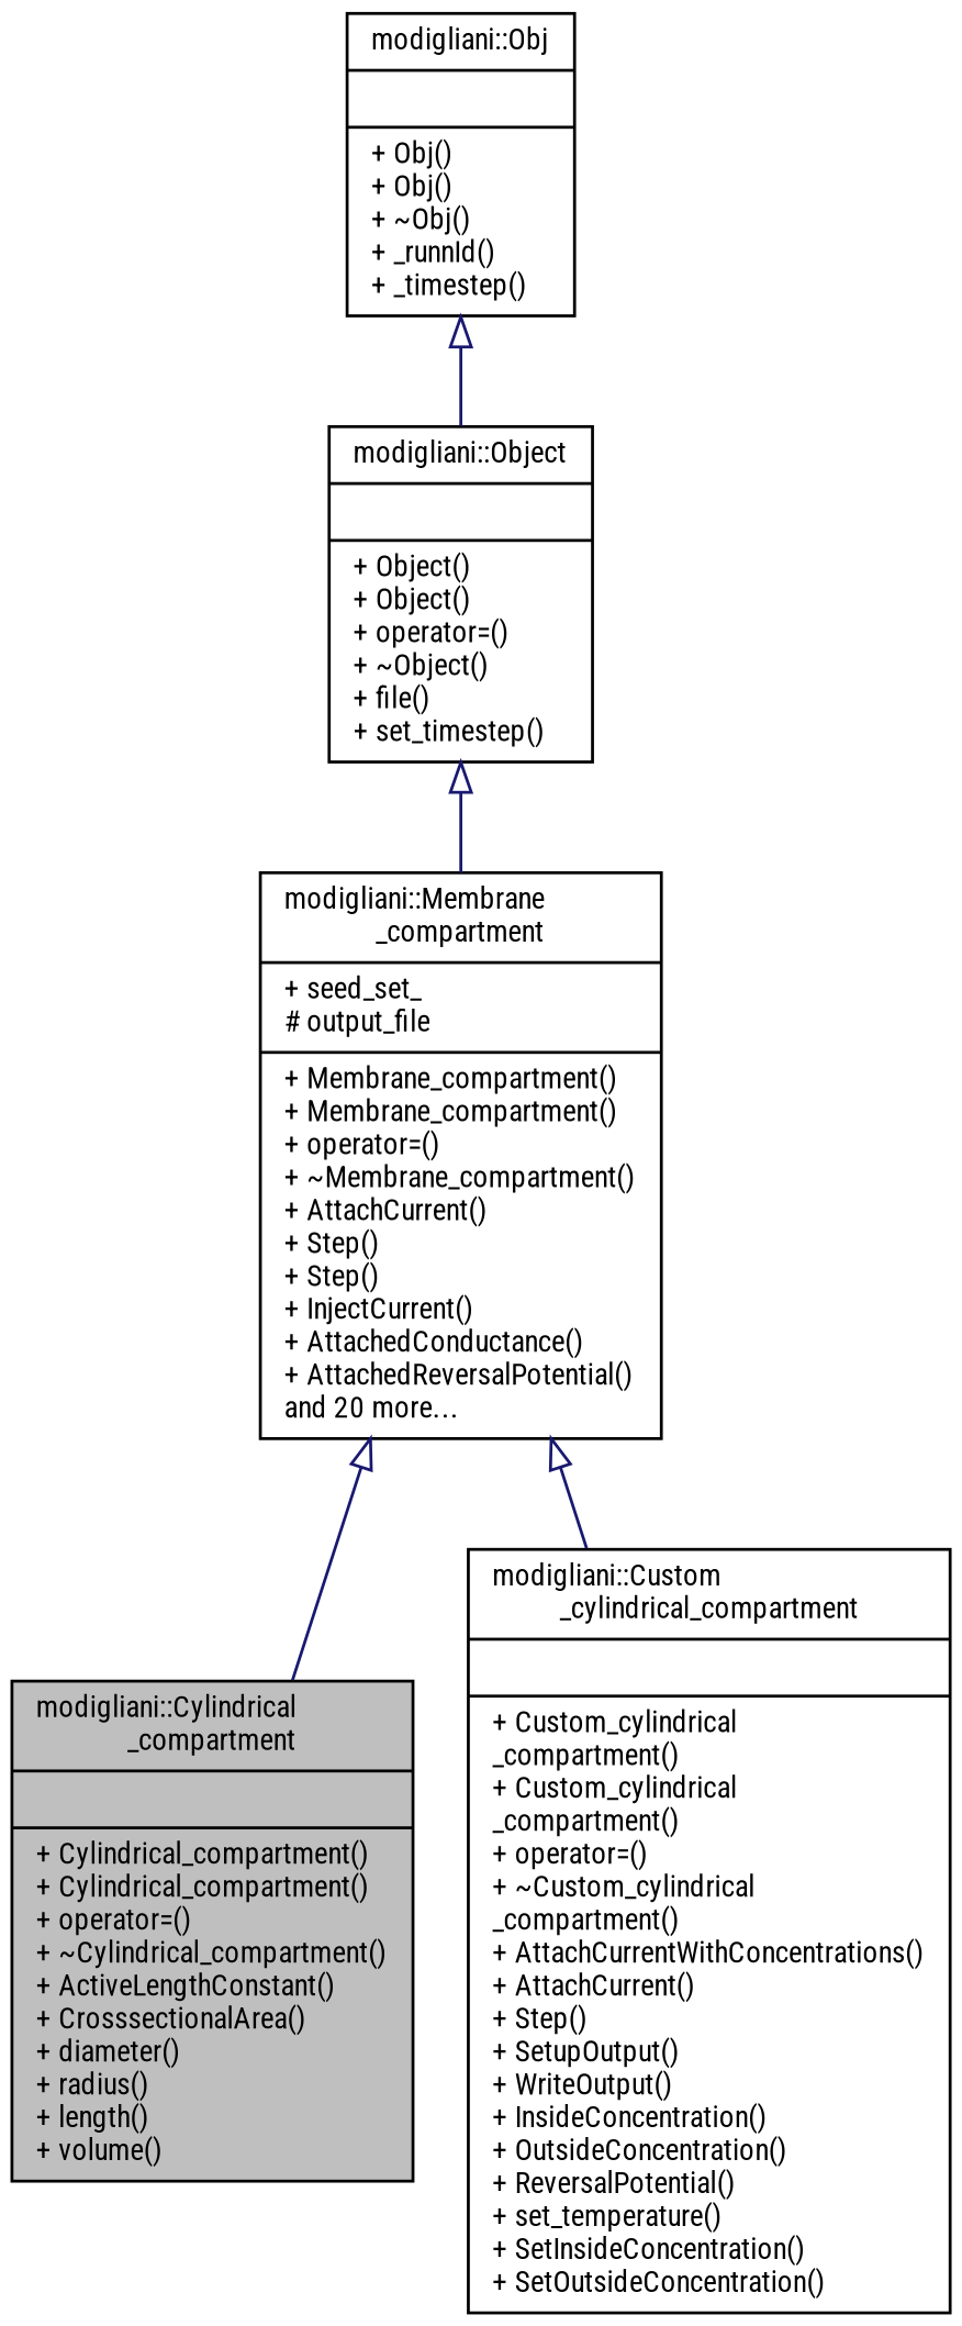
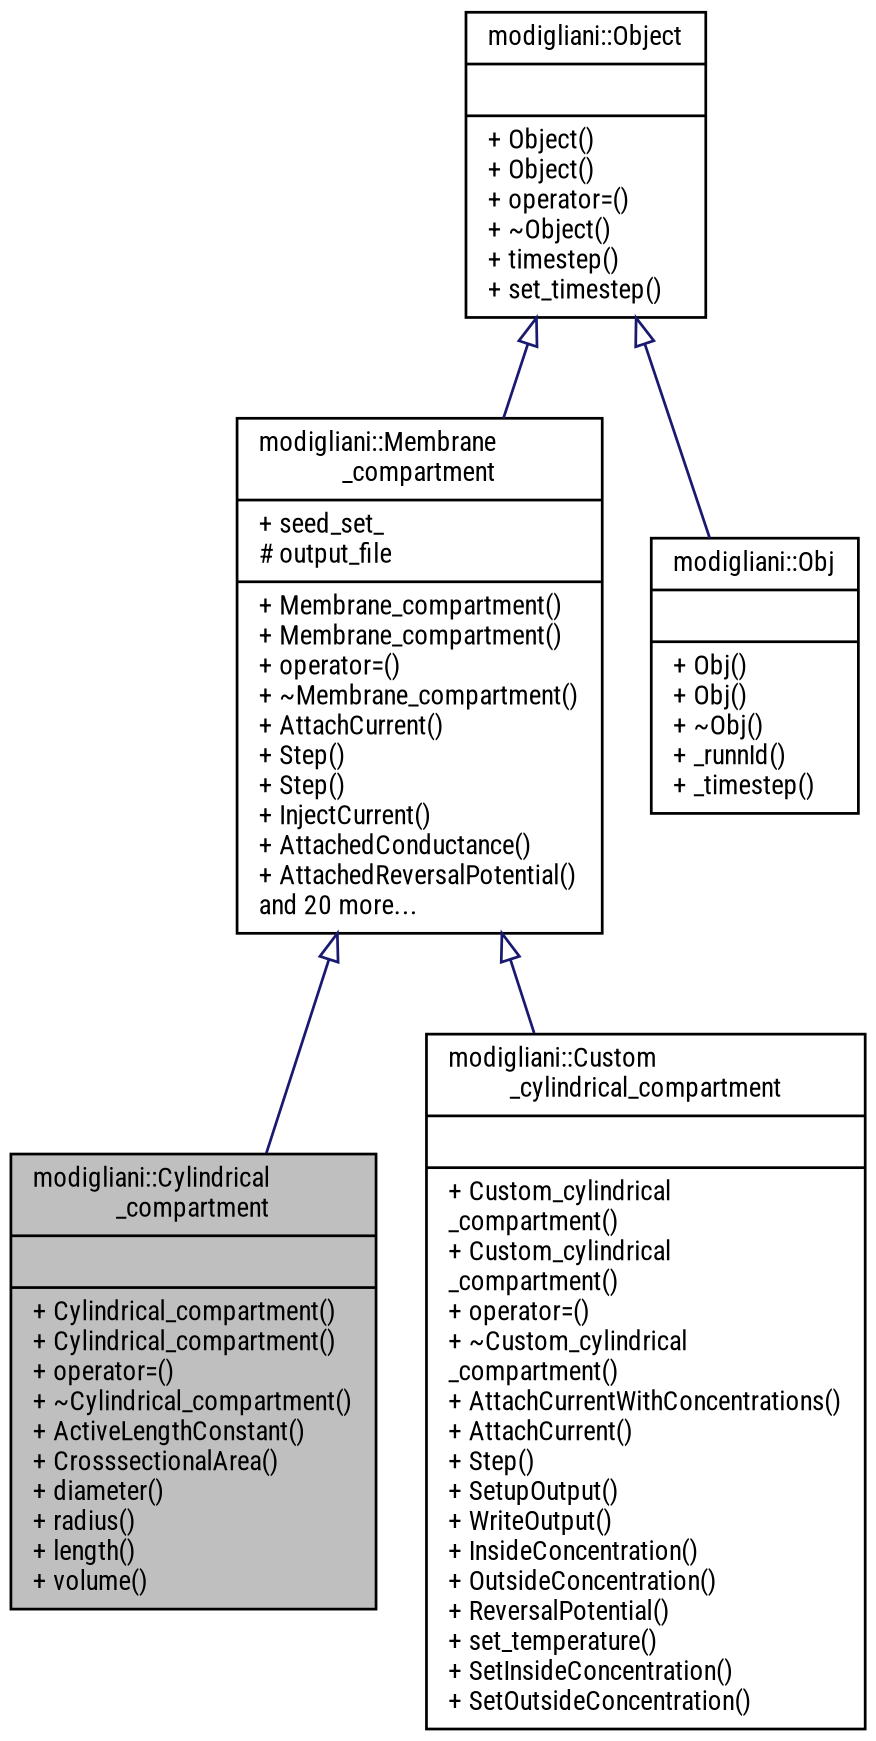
  digraph {
    fontname="Roboto Condensed"
    node [color=black fontname="Roboto Condensed" fontsize=10 shape=record]
    edge [arrowtail=onormal color=midnightblue dir=back fontname="Roboto Condensed" fontsize=10 labelfontname=Helvetica labelfontsize=10 style=solid]
    n1 [fillcolor=grey75 fontcolor=black height=0.2 label="{modigliani::Cylindrical\l_compartment\n||+ Cylindrical_compartment()\l+ Cylindrical_compartment()\l+ operator=()\l+ ~Cylindrical_compartment()\l+ ActiveLengthConstant()\l+ CrosssectionalArea()\l+ diameter()\l+ radius()\l+ length()\l+ volume()\l}" style=filled width=0.4]
    n2 [height=0.2 label="{modigliani::Custom\l_cylindrical_compartment\n||+ Custom_cylindrical\l_compartment()\l+ Custom_cylindrical\l_compartment()\l+ operator=()\l+ ~Custom_cylindrical\l_compartment()\l+ AttachCurrentWithConcentrations()\l+ AttachCurrent()\l+ Step()\l+ SetupOutput()\l+ WriteOutput()\l+ InsideConcentration()\l+ OutsideConcentration()\l+ ReversalPotential()\l+ set_temperature()\l+ SetInsideConcentration()\l+ SetOutsideConcentration()\l}" width=0.4]
    n3 [height=0.2 label="{modigliani::Membrane\l_compartment\n|+ seed_set_\l# output_file\l|+ Membrane_compartment()\l+ Membrane_compartment()\l+ operator=()\l+ ~Membrane_compartment()\l+ AttachCurrent()\l+ Step()\l+ Step()\l+ InjectCurrent()\l+ AttachedConductance()\l+ AttachedReversalPotential()\land 20 more...\l}" width=0.4]
-   n4 [height=0.2 label="{modigliani::Object\n||+ Object()\l+ Object()\l+ operator=()\l+ ~Object()\l+ file()\l+ set_timestep()\l}" width=0.4]
+   n4 [height=0.2 label="{modigliani::Object\n||+ Object()\l+ Object()\l+ operator=()\l+ ~Object()\l+ timestep()\l+ set_timestep()\l}" width=0.4]
    n5 [height=0.2 label="{modigliani::Obj\n||+ Obj()\l+ Obj()\l+ ~Obj()\l+ _runnId()\l+ _timestep()\l}" width=0.4]
    n3 -> n1
    n3 -> n2
    n4 -> n3
-   n5 -> n4
+   n4 -> n5
  }
